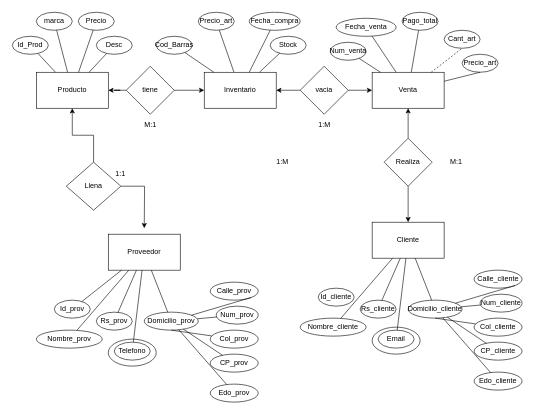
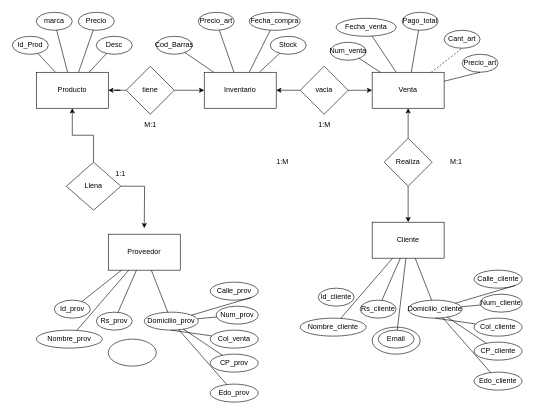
  <mxCell id="0" />
  <mxCell id="1" parent="0" />
  <mxCell id="2" value="" style="ellipse;whiteSpace=wrap;html=1;" parent="1" vertex="1"><mxGeometry x="620" y="545" width="80" height="45" as="geometry" /></mxCell>
  <mxCell id="3" value="Inventario" style="rounded=0;whiteSpace=wrap;html=1;" parent="1" vertex="1"><mxGeometry x="340" y="120" width="120" height="60" as="geometry" /></mxCell>
  <mxCell id="4" value="Producto" style="rounded=0;whiteSpace=wrap;html=1;" parent="1" vertex="1"><mxGeometry x="60" y="120" width="120" height="60" as="geometry" /></mxCell>
  <mxCell id="5" value="Venta" style="rounded=0;whiteSpace=wrap;html=1;" parent="1" vertex="1"><mxGeometry x="620" y="120" width="120" height="60" as="geometry" /></mxCell>
  <mxCell id="6" value="Cliente" style="rounded=0;whiteSpace=wrap;html=1;" parent="1" vertex="1"><mxGeometry x="620" y="370" width="120" height="60" as="geometry" /></mxCell>
  <mxCell id="7" style="edgeStyle=orthogonalEdgeStyle;rounded=0;orthogonalLoop=1;jettySize=auto;html=1;exitX=1;exitY=0.5;exitDx=0;exitDy=0;" parent="1" source="9" target="3" edge="1"><mxGeometry relative="1" as="geometry" /></mxCell>
  <mxCell id="8" style="edgeStyle=orthogonalEdgeStyle;rounded=0;orthogonalLoop=1;jettySize=auto;html=1;exitX=0;exitY=0.5;exitDx=0;exitDy=0;" parent="1" source="9" target="4" edge="1"><mxGeometry relative="1" as="geometry" /></mxCell>
  <mxCell id="9" value="tiene" style="rhombus;whiteSpace=wrap;html=1;" parent="1" vertex="1"><mxGeometry x="210" y="110" width="80" height="80" as="geometry" /></mxCell>
  <mxCell id="10" style="edgeStyle=orthogonalEdgeStyle;rounded=0;orthogonalLoop=1;jettySize=auto;html=1;exitX=1;exitY=0.5;exitDx=0;exitDy=0;" parent="1" source="12" target="5" edge="1"><mxGeometry relative="1" as="geometry" /></mxCell>
  <mxCell id="11" style="edgeStyle=orthogonalEdgeStyle;rounded=0;orthogonalLoop=1;jettySize=auto;html=1;exitX=0;exitY=0.5;exitDx=0;exitDy=0;" parent="1" source="12" target="3" edge="1"><mxGeometry relative="1" as="geometry" /></mxCell>
  <mxCell id="12" value="vacia" style="rhombus;whiteSpace=wrap;html=1;" parent="1" vertex="1"><mxGeometry x="500" y="110" width="80" height="80" as="geometry" /></mxCell>
  <mxCell id="13" style="edgeStyle=orthogonalEdgeStyle;rounded=0;orthogonalLoop=1;jettySize=auto;html=1;" parent="1" source="15" target="4" edge="1"><mxGeometry relative="1" as="geometry" /></mxCell>
  <mxCell id="14" style="edgeStyle=orthogonalEdgeStyle;rounded=0;orthogonalLoop=1;jettySize=auto;html=1;" parent="1" source="15" edge="1"><mxGeometry relative="1" as="geometry"><mxPoint x="240" y="380" as="targetPoint" /></mxGeometry></mxCell>
  <mxCell id="15" value="Llena" style="rhombus;whiteSpace=wrap;html=1;" parent="1" vertex="1"><mxGeometry x="110" y="270" width="91" height="80" as="geometry" /></mxCell>
  <mxCell id="16" style="edgeStyle=orthogonalEdgeStyle;rounded=0;orthogonalLoop=1;jettySize=auto;html=1;exitX=0.5;exitY=1;exitDx=0;exitDy=0;" parent="1" source="18" target="6" edge="1"><mxGeometry relative="1" as="geometry" /></mxCell>
  <mxCell id="17" style="edgeStyle=orthogonalEdgeStyle;rounded=0;orthogonalLoop=1;jettySize=auto;html=1;exitX=0.5;exitY=0;exitDx=0;exitDy=0;" parent="1" source="18" target="5" edge="1"><mxGeometry relative="1" as="geometry" /></mxCell>
  <mxCell id="18" value="Realiza" style="rhombus;whiteSpace=wrap;html=1;" parent="1" vertex="1"><mxGeometry x="640" y="230" width="80" height="80" as="geometry" /></mxCell>
  <mxCell id="19" value="Id_Prod" style="ellipse;whiteSpace=wrap;html=1;" parent="1" vertex="1"><mxGeometry y="60" width="60" height="30" as="geometry" x="20" /></mxCell>
  <mxCell id="20" value="marca" style="ellipse;whiteSpace=wrap;html=1;" parent="1" vertex="1"><mxGeometry x="60" y="20" width="60" height="30" as="geometry" /></mxCell>
  <mxCell id="21" value="Desc" style="ellipse;whiteSpace=wrap;html=1;" parent="1" vertex="1"><mxGeometry x="160" y="60" width="60" height="30" as="geometry" /></mxCell>
  <mxCell id="22" value="Precio" style="ellipse;whiteSpace=wrap;html=1;" parent="1" vertex="1"><mxGeometry x="130" y="20" width="60" height="30" as="geometry" /></mxCell>
  <mxCell id="23" value="" style="endArrow=none;html=1;" parent="1" source="4" target="19" edge="1"><mxGeometry width="50" height="50" relative="1" as="geometry"><mxPoint x="470" y="280" as="sourcePoint" /><mxPoint x="520" y="230" as="targetPoint" /></mxGeometry></mxCell>
  <mxCell id="24" value="Cod_Barras" style="ellipse;whiteSpace=wrap;html=1;" parent="1" vertex="1"><mxGeometry x="260" y="60" width="60" height="30" as="geometry" /></mxCell>
  <mxCell id="25" value="Precio_art" style="ellipse;whiteSpace=wrap;html=1;" parent="1" vertex="1"><mxGeometry x="330" y="20" width="60" height="30" as="geometry" /></mxCell>
  <mxCell id="26" value="Fecha_compra" style="ellipse;whiteSpace=wrap;html=1;" parent="1" vertex="1"><mxGeometry x="415" y="20" width="85" height="30" as="geometry" /></mxCell>
  <mxCell id="27" value="Stock" style="ellipse;whiteSpace=wrap;html=1;" parent="1" vertex="1"><mxGeometry x="450" y="60" width="60" height="30" as="geometry" /></mxCell>
  <mxCell id="28" value="Num_venta" style="ellipse;whiteSpace=wrap;html=1;" parent="1" vertex="1"><mxGeometry x="550" y="70" width="60" height="30" as="geometry" /></mxCell>
  <mxCell id="29" value="Pago_total" style="ellipse;whiteSpace=wrap;html=1;" parent="1" vertex="1"><mxGeometry x="670" y="20" width="60" height="30" as="geometry" /></mxCell>
  <mxCell id="30" value="Fecha_venta" style="ellipse;whiteSpace=wrap;html=1;" parent="1" vertex="1"><mxGeometry x="560" y="30" width="100" height="30" as="geometry" /></mxCell>
  <mxCell id="31" value="Cant_art" style="ellipse;whiteSpace=wrap;html=1;" parent="1" vertex="1"><mxGeometry x="740" y="50" width="60" height="30" as="geometry" /></mxCell>
  <mxCell id="32" value="Precio_art" style="ellipse;whiteSpace=wrap;html=1;" parent="1" vertex="1"><mxGeometry x="770" y="90" width="60" height="30" as="geometry" /></mxCell>
  <mxCell id="33" value="Id_cliente" style="ellipse;whiteSpace=wrap;html=1;" parent="1" vertex="1"><mxGeometry x="530" y="480" width="60" height="30" as="geometry" /></mxCell>
  <mxCell id="34" value="Rs_cliente" style="ellipse;whiteSpace=wrap;html=1;" parent="1" vertex="1"><mxGeometry x="600" y="500" width="60" height="30" as="geometry" /></mxCell>
  <mxCell id="35" value="Nombre_cliente" style="ellipse;whiteSpace=wrap;html=1;" parent="1" vertex="1"><mxGeometry x="500" y="530" width="110" height="30" as="geometry" /></mxCell>
  <mxCell id="36" value="Email" style="ellipse;whiteSpace=wrap;html=1;" parent="1" vertex="1"><mxGeometry x="630" y="550" width="60" height="30" as="geometry" /></mxCell>
  <mxCell id="37" value="Domicilio_cliente" style="ellipse;whiteSpace=wrap;html=1;" parent="1" vertex="1"><mxGeometry x="680" y="500" width="90" height="30" as="geometry" /></mxCell>
  <mxCell id="38" value="Num_cliente" style="ellipse;whiteSpace=wrap;html=1;" parent="1" vertex="1"><mxGeometry x="800" y="490" width="70" height="30" as="geometry" /></mxCell>
  <mxCell id="39" value="Col_cliente" style="ellipse;whiteSpace=wrap;html=1;" parent="1" vertex="1"><mxGeometry x="790" y="530" width="80" height="30" as="geometry" /></mxCell>
  <mxCell id="40" value="CP_cliente" style="ellipse;whiteSpace=wrap;html=1;" parent="1" vertex="1"><mxGeometry x="790" y="570" width="80" height="30" as="geometry" /></mxCell>
  <mxCell id="41" value="Calle_cliente" style="ellipse;whiteSpace=wrap;html=1;" parent="1" vertex="1"><mxGeometry x="790" y="450" width="80" height="30" as="geometry" /></mxCell>
  <mxCell id="42" value="Edo_cliente" style="ellipse;whiteSpace=wrap;html=1;" parent="1" vertex="1"><mxGeometry x="790" y="620" width="80" height="30" as="geometry" /></mxCell>
  <mxCell id="43" value="" style="endArrow=none;html=1;" parent="1" source="4" target="20" edge="1"><mxGeometry width="50" height="50" relative="1" as="geometry"><mxPoint x="470" y="230" as="sourcePoint" /><mxPoint x="520" y="180" as="targetPoint" /></mxGeometry></mxCell>
  <mxCell id="44" value="" style="endArrow=none;html=1;" parent="1" source="4" target="22" edge="1"><mxGeometry width="50" height="50" relative="1" as="geometry"><mxPoint x="470" y="250" as="sourcePoint" /><mxPoint x="520" y="200" as="targetPoint" /></mxGeometry></mxCell>
  <mxCell id="45" value="" style="endArrow=none;html=1;" parent="1" source="4" target="21" edge="1"><mxGeometry width="50" height="50" relative="1" as="geometry"><mxPoint x="470" y="250" as="sourcePoint" /><mxPoint x="520" y="200" as="targetPoint" /></mxGeometry></mxCell>
  <mxCell id="46" value="" style="endArrow=none;html=1;" parent="1" source="3" target="24" edge="1"><mxGeometry width="50" height="50" relative="1" as="geometry"><mxPoint x="470" y="250" as="sourcePoint" /><mxPoint x="520" y="200" as="targetPoint" /></mxGeometry></mxCell>
  <mxCell id="47" value="" style="endArrow=none;html=1;" parent="1" source="3" target="25" edge="1"><mxGeometry width="50" height="50" relative="1" as="geometry"><mxPoint x="470" y="250" as="sourcePoint" /><mxPoint x="520" y="200" as="targetPoint" /></mxGeometry></mxCell>
  <mxCell id="48" value="" style="endArrow=none;html=1;" parent="1" source="3" target="26" edge="1"><mxGeometry width="50" height="50" relative="1" as="geometry"><mxPoint x="470" y="250" as="sourcePoint" /><mxPoint x="520" y="200" as="targetPoint" /></mxGeometry></mxCell>
  <mxCell id="49" value="" style="endArrow=none;html=1;" parent="1" source="3" target="27" edge="1"><mxGeometry width="50" height="50" relative="1" as="geometry"><mxPoint x="470" y="250" as="sourcePoint" /><mxPoint x="520" y="200" as="targetPoint" /></mxGeometry></mxCell>
  <mxCell id="50" value="" style="endArrow=none;html=1;" parent="1" source="5" target="28" edge="1"><mxGeometry width="50" height="50" relative="1" as="geometry"><mxPoint x="470" y="250" as="sourcePoint" /><mxPoint x="520" y="200" as="targetPoint" /></mxGeometry></mxCell>
  <mxCell id="51" value="" style="endArrow=none;html=1;" parent="1" source="5" target="30" edge="1"><mxGeometry width="50" height="50" relative="1" as="geometry"><mxPoint x="470" y="250" as="sourcePoint" /><mxPoint x="520" y="200" as="targetPoint" /></mxGeometry></mxCell>
  <mxCell id="52" value="" style="endArrow=none;html=1;" parent="1" source="5" target="29" edge="1"><mxGeometry width="50" height="50" relative="1" as="geometry"><mxPoint x="470" y="250" as="sourcePoint" /><mxPoint x="520" y="200" as="targetPoint" /></mxGeometry></mxCell>
  <mxCell id="53" value="" style="endArrow=none;html=1;entryX=0.5;entryY=1;entryDx=0;entryDy=0;dashed=1;" parent="1" source="5" target="31" edge="1"><mxGeometry width="50" height="50" relative="1" as="geometry"><mxPoint x="470" y="250" as="sourcePoint" /><mxPoint x="520" y="200" as="targetPoint" /></mxGeometry></mxCell>
  <mxCell id="54" value="" style="endArrow=none;html=1;entryX=0.5;entryY=1;entryDx=0;entryDy=0;" parent="1" source="5" target="32" edge="1"><mxGeometry width="50" height="50" relative="1" as="geometry"><mxPoint x="470" y="250" as="sourcePoint" /><mxPoint x="520" y="200" as="targetPoint" /></mxGeometry></mxCell>
  <mxCell id="55" value="" style="endArrow=none;html=1;" parent="1" source="36" target="6" edge="1"><mxGeometry width="50" height="50" relative="1" as="geometry"><mxPoint x="470" y="400" as="sourcePoint" /><mxPoint x="520" y="350" as="targetPoint" /></mxGeometry></mxCell>
  <mxCell id="56" value="" style="endArrow=none;html=1;" parent="1" source="6" target="35" edge="1"><mxGeometry width="50" height="50" relative="1" as="geometry"><mxPoint x="470" y="400" as="sourcePoint" /><mxPoint x="520" y="350" as="targetPoint" /></mxGeometry></mxCell>
  <mxCell id="57" value="" style="endArrow=none;html=1;" parent="1" source="34" target="6" edge="1"><mxGeometry width="50" height="50" relative="1" as="geometry"><mxPoint x="470" y="400" as="sourcePoint" /><mxPoint x="520" y="350" as="targetPoint" /></mxGeometry></mxCell>
  <mxCell id="58" value="" style="endArrow=none;html=1;" parent="1" source="37" target="6" edge="1"><mxGeometry width="50" height="50" relative="1" as="geometry"><mxPoint x="470" y="400" as="sourcePoint" /><mxPoint x="520" y="350" as="targetPoint" /></mxGeometry></mxCell>
  <mxCell id="59" value="" style="endArrow=none;html=1;entryX=1;entryY=1;entryDx=0;entryDy=0;" parent="1" source="37" target="41" edge="1"><mxGeometry width="50" height="50" relative="1" as="geometry"><mxPoint x="470" y="400" as="sourcePoint" /><mxPoint x="520" y="350" as="targetPoint" /></mxGeometry></mxCell>
  <mxCell id="60" value="" style="endArrow=none;html=1;" parent="1" source="38" target="37" edge="1"><mxGeometry width="50" height="50" relative="1" as="geometry"><mxPoint x="470" y="400" as="sourcePoint" /><mxPoint x="520" y="350" as="targetPoint" /></mxGeometry></mxCell>
  <mxCell id="61" value="" style="endArrow=none;html=1;exitX=0.5;exitY=1;exitDx=0;exitDy=0;" parent="1" source="37" target="39" edge="1"><mxGeometry width="50" height="50" relative="1" as="geometry"><mxPoint x="470" y="400" as="sourcePoint" /><mxPoint x="520" y="350" as="targetPoint" /></mxGeometry></mxCell>
  <mxCell id="62" value="" style="endArrow=none;html=1;" parent="1" source="37" target="40" edge="1"><mxGeometry width="50" height="50" relative="1" as="geometry"><mxPoint x="470" y="400" as="sourcePoint" /><mxPoint x="520" y="350" as="targetPoint" /></mxGeometry></mxCell>
  <mxCell id="63" value="" style="endArrow=none;html=1;" parent="1" source="37" target="42" edge="1"><mxGeometry width="50" height="50" relative="1" as="geometry"><mxPoint x="470" y="400" as="sourcePoint" /><mxPoint x="520" y="350" as="targetPoint" /></mxGeometry></mxCell>
  <mxCell id="64" value="M:1" style="text;html=1;align=center;verticalAlign=middle;resizable=0;points=[];autosize=1;" parent="1" vertex="1"><mxGeometry x="230" y="197" width="40" height="20" as="geometry" /></mxCell>
  <mxCell id="65" value="1:M" style="text;html=1;align=center;verticalAlign=middle;resizable=0;points=[];autosize=1;" parent="1" vertex="1"><mxGeometry x="520" y="197" width="40" height="20" as="geometry" /></mxCell>
  <mxCell id="66" value="M:1" style="text;html=1;align=center;verticalAlign=middle;resizable=0;points=[];autosize=1;" parent="1" vertex="1"><mxGeometry x="740" y="260" width="40" height="20" as="geometry" /></mxCell>
  <mxCell id="67" value="1:M" style="text;html=1;align=center;verticalAlign=middle;resizable=0;points=[];autosize=1;" parent="1" vertex="1"><mxGeometry x="450" y="260" width="40" height="20" as="geometry" /></mxCell>
  <mxCell id="68" value="" style="ellipse;whiteSpace=wrap;html=1;" parent="1" vertex="1"><mxGeometry x="180" y="565" width="80" height="45" as="geometry" /></mxCell>
  <mxCell id="69" value="Proveedor" style="rounded=0;whiteSpace=wrap;html=1;" parent="1" vertex="1"><mxGeometry x="180" y="390" width="120" height="60" as="geometry" /></mxCell>
  <mxCell id="70" value="Id_prov" style="ellipse;whiteSpace=wrap;html=1;" parent="1" vertex="1"><mxGeometry x="90" y="500" width="60" height="30" as="geometry" /></mxCell>
  <mxCell id="71" value="Rs_prov" style="ellipse;whiteSpace=wrap;html=1;" parent="1" vertex="1"><mxGeometry x="160" y="520" width="60" height="30" as="geometry" /></mxCell>
  <mxCell id="72" value="Nombre_prov" style="ellipse;whiteSpace=wrap;html=1;" parent="1" vertex="1"><mxGeometry x="60" y="550" width="110" height="30" as="geometry" /></mxCell>
- <mxCell id="73" value="Telefono" style="ellipse;whiteSpace=wrap;html=1;" parent="1" vertex="1"><mxGeometry x="190" y="570" width="60" height="30" as="geometry" /></mxCell>
  <mxCell id="74" value="Domicilio_prov" style="ellipse;whiteSpace=wrap;html=1;" parent="1" vertex="1"><mxGeometry x="240" y="520" width="90" height="30" as="geometry" /></mxCell>
  <mxCell id="75" value="Num_prov" style="ellipse;whiteSpace=wrap;html=1;" parent="1" vertex="1"><mxGeometry x="360" y="510" width="70" height="30" as="geometry" /></mxCell>
- <mxCell id="76" value="Col_prov" style="ellipse;whiteSpace=wrap;html=1;" parent="1" vertex="1"><mxGeometry x="350" y="550" width="80" height="30" as="geometry" /></mxCell>
+ <mxCell id="76" value="Col_venta" style="ellipse;whiteSpace=wrap;html=1;" parent="1" vertex="1"><mxGeometry x="350" y="550" width="80" height="30" as="geometry" /></mxCell>
  <mxCell id="77" value="CP_prov" style="ellipse;whiteSpace=wrap;html=1;" parent="1" vertex="1"><mxGeometry x="350" y="590" width="80" height="30" as="geometry" /></mxCell>
  <mxCell id="78" value="Calle_prov" style="ellipse;whiteSpace=wrap;html=1;" parent="1" vertex="1"><mxGeometry x="350" y="470" width="80" height="30" as="geometry" /></mxCell>
  <mxCell id="79" value="Edo_prov" style="ellipse;whiteSpace=wrap;html=1;" parent="1" vertex="1"><mxGeometry x="350" y="640" width="80" height="30" as="geometry" /></mxCell>
- <mxCell id="80" value="" style="endArrow=none;html=1;" parent="1" source="73" target="69" edge="1"><mxGeometry width="50" height="50" relative="1" as="geometry"><mxPoint x="30" y="420" as="sourcePoint" /><mxPoint x="80" y="370" as="targetPoint" /></mxGeometry></mxCell>
  <mxCell id="81" value="" style="endArrow=none;html=1;" parent="1" source="69" target="72" edge="1"><mxGeometry width="50" height="50" relative="1" as="geometry"><mxPoint x="30" y="420" as="sourcePoint" /><mxPoint x="80" y="370" as="targetPoint" /></mxGeometry></mxCell>
  <mxCell id="82" value="" style="endArrow=none;html=1;" parent="1" source="69" target="70" edge="1"><mxGeometry width="50" height="50" relative="1" as="geometry"><mxPoint x="30" y="420" as="sourcePoint" /><mxPoint x="80" y="370" as="targetPoint" /></mxGeometry></mxCell>
  <mxCell id="83" value="" style="endArrow=none;html=1;" parent="1" source="71" target="69" edge="1"><mxGeometry width="50" height="50" relative="1" as="geometry"><mxPoint x="30" y="420" as="sourcePoint" /><mxPoint x="80" y="370" as="targetPoint" /></mxGeometry></mxCell>
  <mxCell id="84" value="" style="endArrow=none;html=1;" parent="1" source="74" target="69" edge="1"><mxGeometry width="50" height="50" relative="1" as="geometry"><mxPoint x="30" y="420" as="sourcePoint" /><mxPoint x="80" y="370" as="targetPoint" /></mxGeometry></mxCell>
  <mxCell id="85" value="" style="endArrow=none;html=1;entryX=1;entryY=1;entryDx=0;entryDy=0;" parent="1" source="74" target="78" edge="1"><mxGeometry width="50" height="50" relative="1" as="geometry"><mxPoint x="30" y="420" as="sourcePoint" /><mxPoint x="80" y="370" as="targetPoint" /></mxGeometry></mxCell>
  <mxCell id="86" value="" style="endArrow=none;html=1;" parent="1" source="75" target="74" edge="1"><mxGeometry width="50" height="50" relative="1" as="geometry"><mxPoint x="30" y="420" as="sourcePoint" /><mxPoint x="80" y="370" as="targetPoint" /></mxGeometry></mxCell>
  <mxCell id="87" value="" style="endArrow=none;html=1;exitX=0.5;exitY=1;exitDx=0;exitDy=0;" parent="1" source="74" target="76" edge="1"><mxGeometry width="50" height="50" relative="1" as="geometry"><mxPoint x="30" y="420" as="sourcePoint" /><mxPoint x="80" y="370" as="targetPoint" /></mxGeometry></mxCell>
  <mxCell id="88" value="" style="endArrow=none;html=1;" parent="1" source="74" target="77" edge="1"><mxGeometry width="50" height="50" relative="1" as="geometry"><mxPoint x="30" y="420" as="sourcePoint" /><mxPoint x="80" y="370" as="targetPoint" /></mxGeometry></mxCell>
  <mxCell id="89" value="" style="endArrow=none;html=1;" parent="1" source="74" target="79" edge="1"><mxGeometry width="50" height="50" relative="1" as="geometry"><mxPoint x="30" y="420" as="sourcePoint" /><mxPoint x="80" y="370" as="targetPoint" /></mxGeometry></mxCell>
  <mxCell id="90" value="1:1" style="text;html=1;align=center;verticalAlign=middle;resizable=0;points=[];autosize=1;" vertex="1" parent="1"><mxGeometry x="184.997" y="280" width="30" height="20" as="geometry" /></mxCell>
